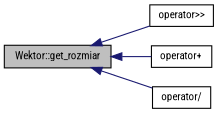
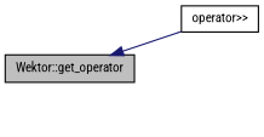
  digraph {
    fontname="Roboto Condensed"
    rankdir=LR
    node [color=black fillcolor=white fontname="Roboto Condensed" fontsize=10 shape=record style=filled]
    edge [color=midnightblue dir=back fontname="Roboto Condensed" fontsize=10 labelfontname=Helvetica labelfontsize=10 style=solid]
-   n1 [fillcolor=grey75 fontcolor=black height=0.2 label="Wektor::get_rozmiar" width=0.4]
+   n1 [fillcolor=grey75 fontcolor=black height=0.2 label="Wektor::get_operator" width=0.4]
    n2 [height=0.2 label="operator\>\>" width=0.4]
-   n3 [height=0.2 label="operator+" width=0.4]
-   n4 [height=0.2 label="operator/" width=0.4]
    n1 -> n2
-   n1 -> n3
-   n1 -> n4
  }
